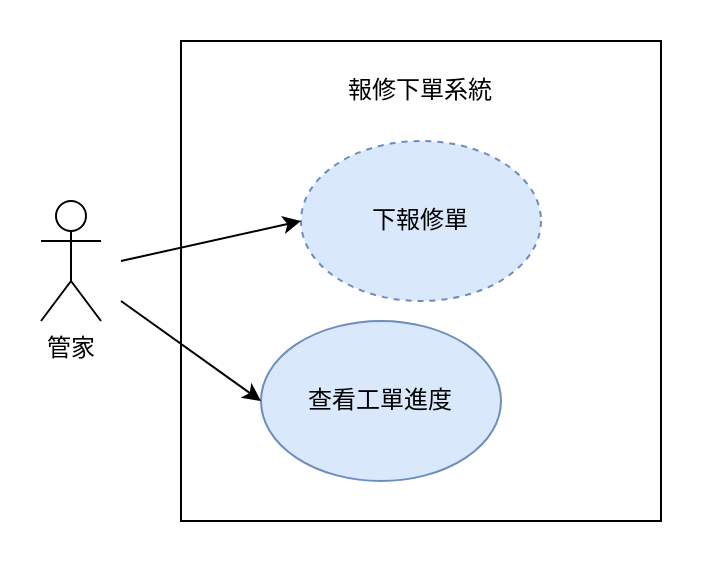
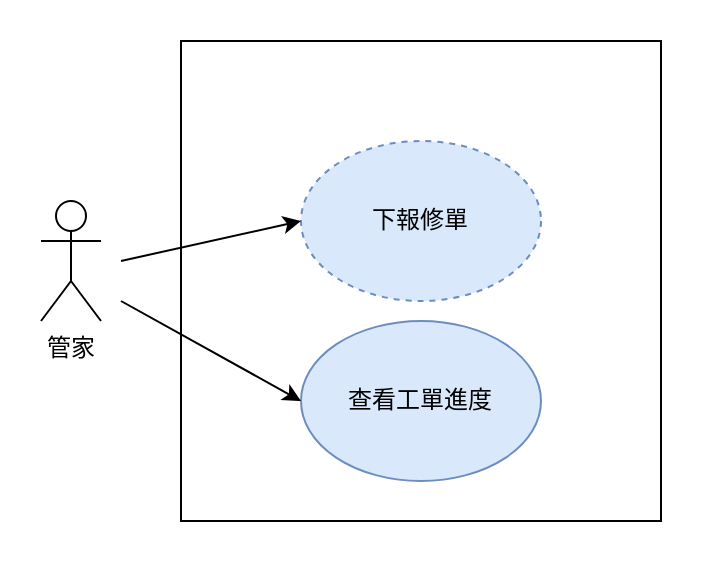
  <mxCell id="0" />
  <mxCell id="1" parent="0" />
  <mxCell id="2" value="管家" style="shape=umlActor;verticalLabelPosition=bottom;verticalAlign=top;html=1;outlineConnect=0;" vertex="1" parent="1"><mxGeometry x="20" y="100" width="30" height="60" as="geometry" /></mxCell>
  <mxCell id="3" value="" style="whiteSpace=wrap;html=1;aspect=fixed;" vertex="1" parent="1"><mxGeometry x="90" y="20" width="240" height="240" as="geometry" /></mxCell>
  <mxCell id="4" value="下報修單" style="ellipse;whiteSpace=wrap;html=1;fillColor=#dae8fc;strokeColor=#6c8ebf;dashed=1;" vertex="1" parent="1"><mxGeometry x="150" y="70" width="120" height="80" as="geometry" /></mxCell>
- <mxCell id="5" value="查看工單進度" style="ellipse;whiteSpace=wrap;html=1;fillColor=#dae8fc;strokeColor=#6c8ebf;" vertex="1" parent="1"><mxGeometry x="130" y="160" width="120" height="80" as="geometry" /></mxCell>
- <mxCell id="6" value="報修下單系統" style="text;html=1;align=center;verticalAlign=middle;whiteSpace=wrap;rounded=0;" vertex="1" parent="1"><mxGeometry x="160" y="30" width="100" height="30" as="geometry" /></mxCell>
+ <mxCell id="5" value="查看工單進度" style="ellipse;whiteSpace=wrap;html=1;fillColor=#dae8fc;strokeColor=#6c8ebf;" vertex="1" parent="1"><mxGeometry x="150" y="160" width="120" height="80" as="geometry" /></mxCell>
  <mxCell id="7" value="" style="endArrow=classic;html=1;rounded=0;entryX=0;entryY=0.5;entryDx=0;entryDy=0;" edge="1" parent="1" target="4"><mxGeometry width="50" height="50" relative="1" as="geometry"><mxPoint x="60" y="130" as="sourcePoint" /><mxPoint x="110" y="80" as="targetPoint" /></mxGeometry></mxCell>
  <mxCell id="8" value="" style="endArrow=classic;html=1;rounded=0;entryX=0;entryY=0.5;entryDx=0;entryDy=0;" edge="1" parent="1" target="5"><mxGeometry width="50" height="50" relative="1" as="geometry"><mxPoint x="60" y="150" as="sourcePoint" /><mxPoint x="110" y="100" as="targetPoint" /></mxGeometry></mxCell>
